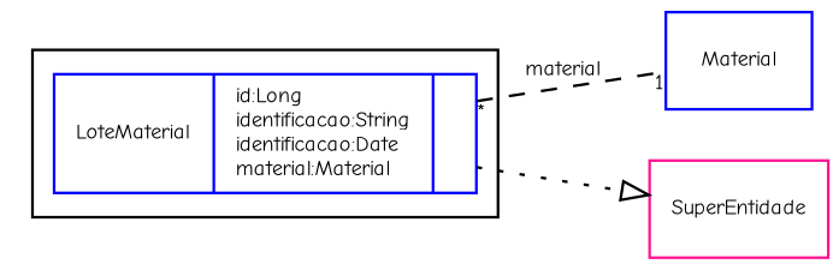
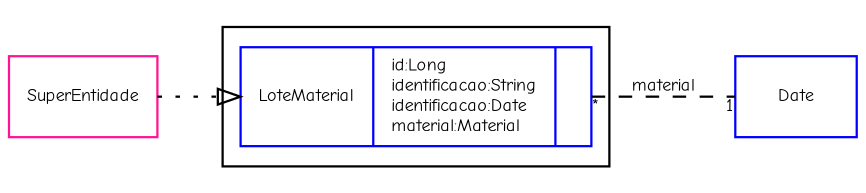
  digraph {
    fontname="Comic Neue"
    fontsize=8
    rankdir=LR
    node [color=blue fontname="Comic Neue" fontsize=8 shape=record]
    edge [fontname="Comic Neue" fontsize=8]
    n1 [label="{LoteMaterial|id:Long\lidentificacao:String\lidentificacao:Date\lmaterial:Material\l|\l}"]
-   Material
+   Material [label=Date]
    SuperEntidade [color=deeppink]
    subgraph cluster_1 {
      n1
    }
    n1 -> Material [arrowhead=none headlabel=1 label=material style=dashed taillabel="*"]
-   n1 -> SuperEntidade [arrowhead=empty style=dotted]
+   SuperEntidade -> n1 [arrowhead=empty style=dotted]
  }
